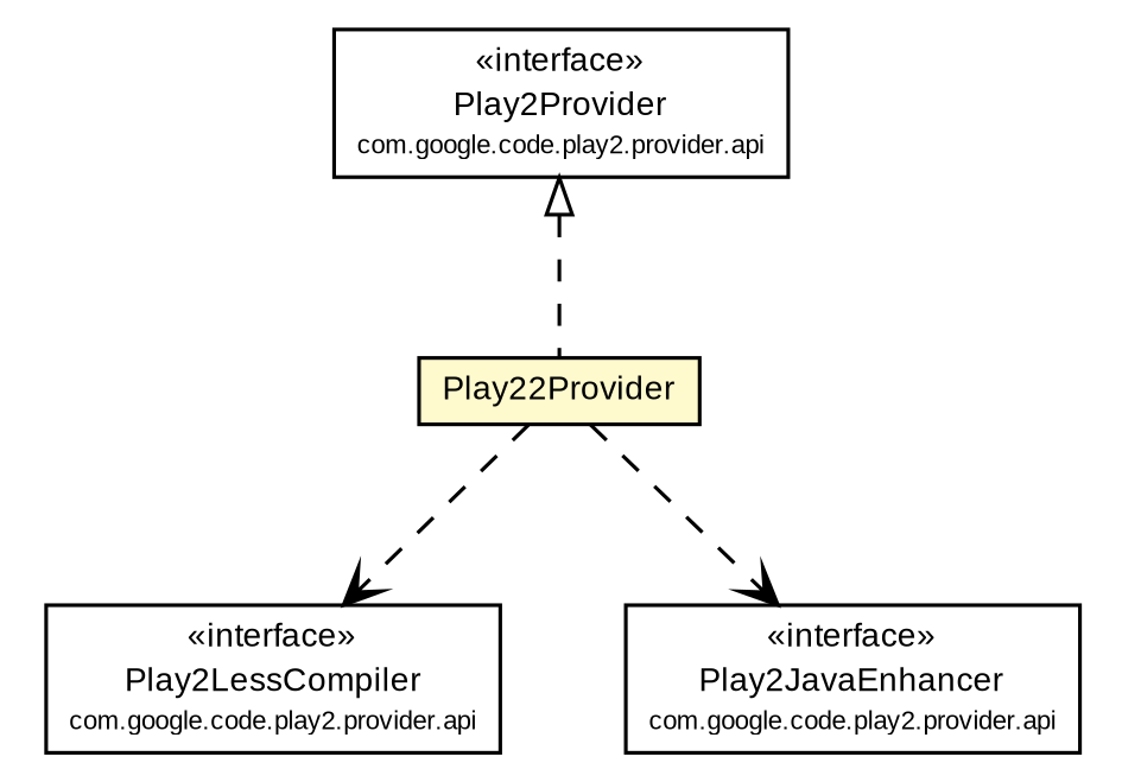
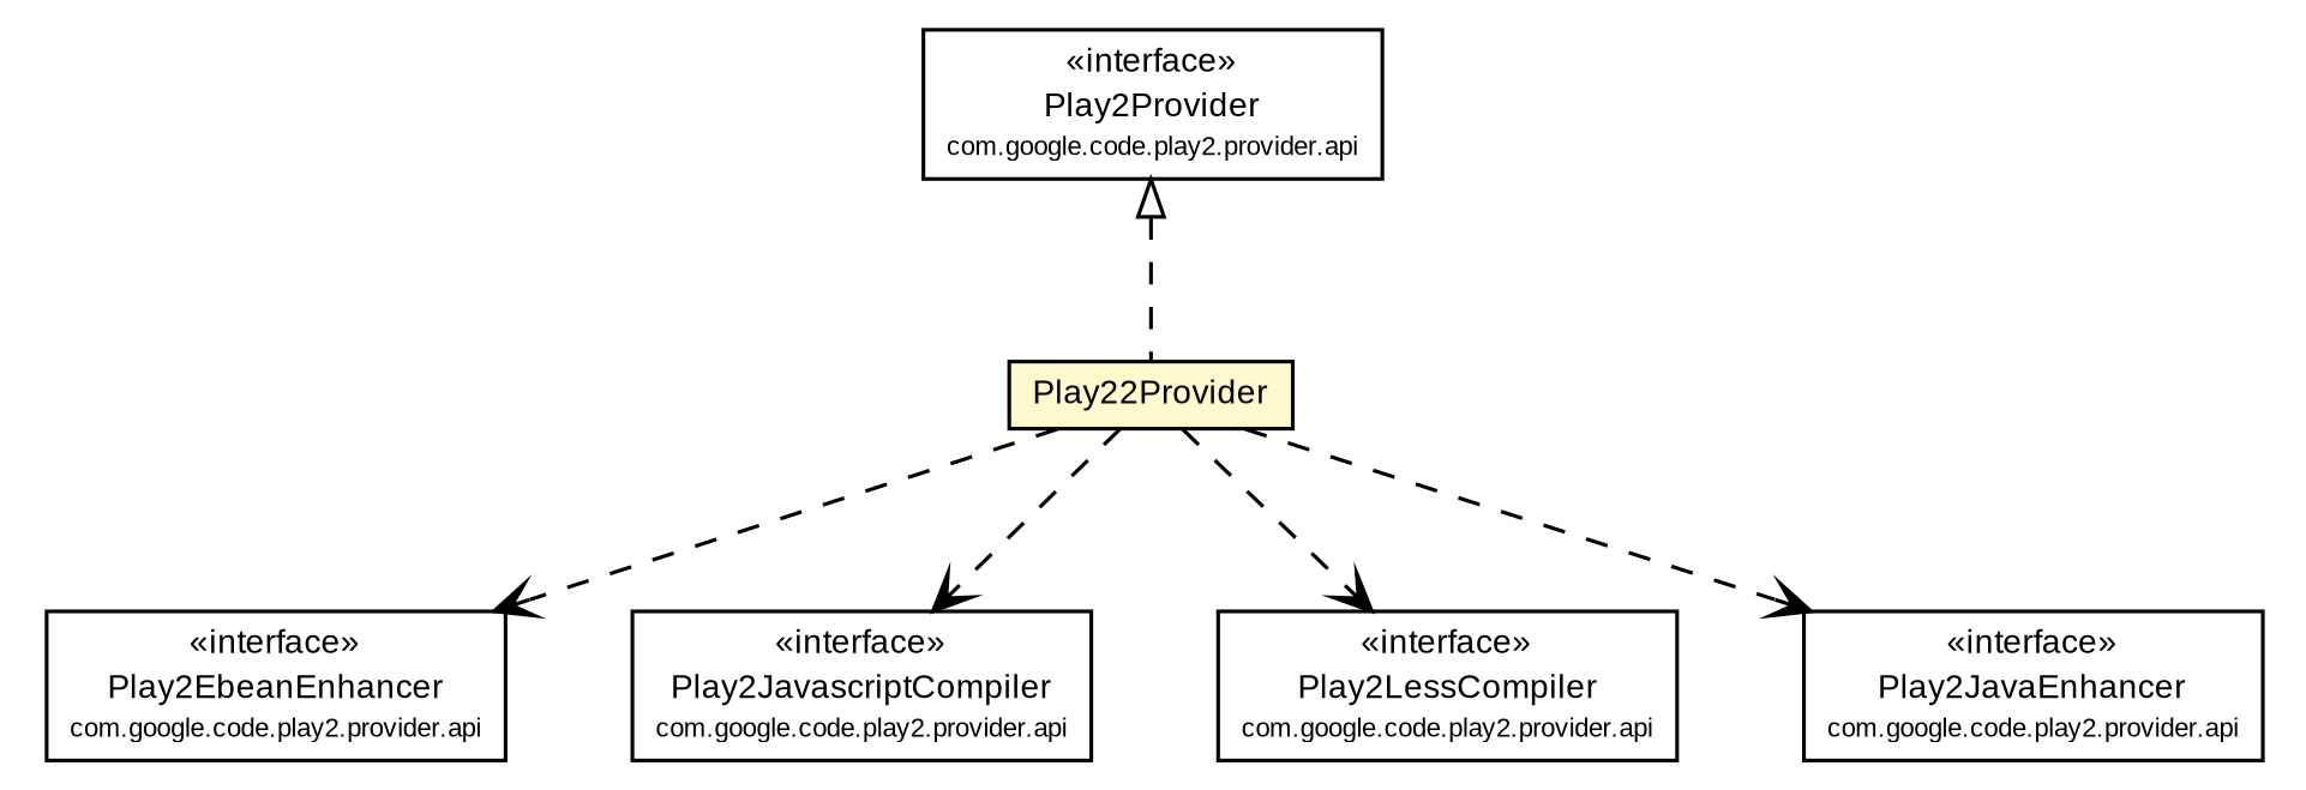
  digraph {
    nodesep=0.25
    ranksep=0.5
    node [fontcolor=black fontname=arial fontsize=9.0 shape=plaintext]
    edge [arrowhead=open color=black fontcolor=black fontname=arial fontsize=10.0 headport=p labelfontname=arial labelfontsize=10 style=dashed tailport=p]
    n1 [label=<<table title="com.google.code.play2.provider.play22.Play22Provider" border="0" cellborder="1" cellspacing="0" cellpadding="2" port="p" bgcolor="lemonChiffon" href="./Play22Provider.html"> 		<tr><td><table border="0" cellspacing="0" cellpadding="1"> <tr><td align="center" balign="center"> Play22Provider </td></tr> 		</table></td></tr> 		</table>>]
+   n2 [label=<<table title="com.google.code.play2.provider.api.Play2EbeanEnhancer" border="0" cellborder="1" cellspacing="0" cellpadding="2" port="p" href="https://play2-maven-plugin.googlecode.com/svn/mavensite/1.0.0-beta1-SNAPSHOT/play2-provider-api/apidocs/com/google/code/play2/provider/api/Play2EbeanEnhancer.html"> 		<tr><td><table border="0" cellspacing="0" cellpadding="1"> <tr><td align="center" balign="center"> &#171;interface&#187; </td></tr> <tr><td align="center" balign="center"> Play2EbeanEnhancer </td></tr> <tr><td align="center" balign="center"><font point-size="7.0"> com.google.code.play2.provider.api </font></td></tr> 		</table></td></tr> 		</table>>]
+   n3 [label=<<table title="com.google.code.play2.provider.api.Play2JavascriptCompiler" border="0" cellborder="1" cellspacing="0" cellpadding="2" port="p" href="https://play2-maven-plugin.googlecode.com/svn/mavensite/1.0.0-beta1-SNAPSHOT/play2-provider-api/apidocs/com/google/code/play2/provider/api/Play2JavascriptCompiler.html"> 		<tr><td><table border="0" cellspacing="0" cellpadding="1"> <tr><td align="center" balign="center"> &#171;interface&#187; </td></tr> <tr><td align="center" balign="center"> Play2JavascriptCompiler </td></tr> <tr><td align="center" balign="center"><font point-size="7.0"> com.google.code.play2.provider.api </font></td></tr> 		</table></td></tr> 		</table>>]
    n4 [label=<<table title="com.google.code.play2.provider.api.Play2LessCompiler" border="0" cellborder="1" cellspacing="0" cellpadding="2" port="p" href="https://play2-maven-plugin.googlecode.com/svn/mavensite/1.0.0-beta1-SNAPSHOT/play2-provider-api/apidocs/com/google/code/play2/provider/api/Play2LessCompiler.html"> 		<tr><td><table border="0" cellspacing="0" cellpadding="1"> <tr><td align="center" balign="center"> &#171;interface&#187; </td></tr> <tr><td align="center" balign="center"> Play2LessCompiler </td></tr> <tr><td align="center" balign="center"><font point-size="7.0"> com.google.code.play2.provider.api </font></td></tr> 		</table></td></tr> 		</table>>]
    n5 [label=<<table title="com.google.code.play2.provider.api.Play2JavaEnhancer" border="0" cellborder="1" cellspacing="0" cellpadding="2" port="p" href="https://play2-maven-plugin.googlecode.com/svn/mavensite/1.0.0-beta1-SNAPSHOT/play2-provider-api/apidocs/com/google/code/play2/provider/api/Play2JavaEnhancer.html"> 		<tr><td><table border="0" cellspacing="0" cellpadding="1"> <tr><td align="center" balign="center"> &#171;interface&#187; </td></tr> <tr><td align="center" balign="center"> Play2JavaEnhancer </td></tr> <tr><td align="center" balign="center"><font point-size="7.0"> com.google.code.play2.provider.api </font></td></tr> 		</table></td></tr> 		</table>>]
    n6 [label=<<table title="com.google.code.play2.provider.api.Play2Provider" border="0" cellborder="1" cellspacing="0" cellpadding="2" port="p" href="https://play2-maven-plugin.googlecode.com/svn/mavensite/1.0.0-beta1-SNAPSHOT/play2-provider-api/apidocs/com/google/code/play2/provider/api/Play2Provider.html"> 		<tr><td><table border="0" cellspacing="0" cellpadding="1"> <tr><td align="center" balign="center"> &#171;interface&#187; </td></tr> <tr><td align="center" balign="center"> Play2Provider </td></tr> <tr><td align="center" balign="center"><font point-size="7.0"> com.google.code.play2.provider.api </font></td></tr> 		</table></td></tr> 		</table>>]
+   n1 -> n2
+   n1 -> n3
    n1 -> n4
    n1 -> n5
    n6 -> n1 [arrowtail=empty dir=back fontsize=10 arrowhead="" color="" fontcolor=""]
  }
